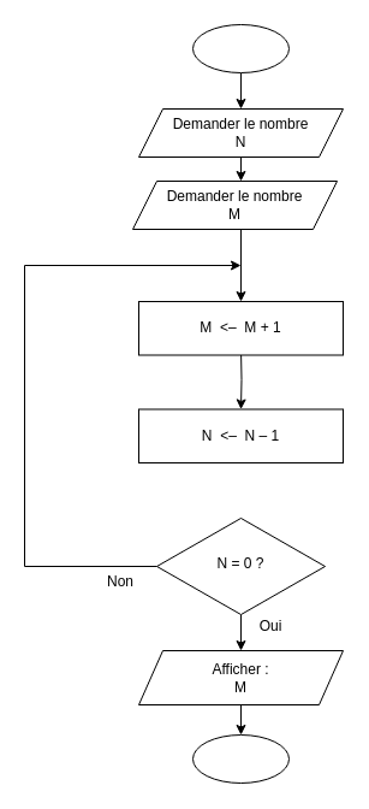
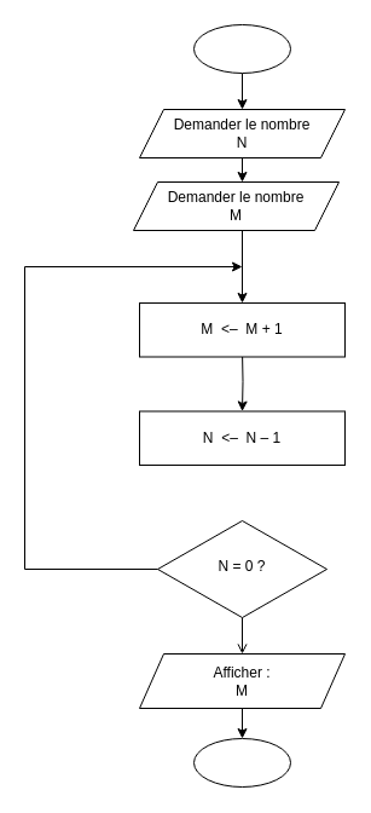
  <mxCell id="0" />
  <mxCell id="1" parent="0" />
  <mxCell id="2" value="" style="edgeStyle=orthogonalEdgeStyle;rounded=0;orthogonalLoop=1;jettySize=auto;html=1;exitX=0.5;exitY=1;exitDx=0;exitDy=0;" parent="1" source="16" target="11" edge="1"><mxGeometry relative="1" as="geometry" /></mxCell>
  <mxCell id="3" style="edgeStyle=orthogonalEdgeStyle;rounded=0;orthogonalLoop=1;jettySize=auto;html=1;startArrow=none;exitX=0;exitY=0.5;exitDx=0;exitDy=0;" parent="1" source="5" edge="1"><mxGeometry relative="1" as="geometry"><mxPoint x="200" y="220" as="targetPoint" /><Array as="points"><mxPoint x="20" y="470" /><mxPoint x="20" y="220" /></Array></mxGeometry></mxCell>
- <mxCell id="4" style="edgeStyle=orthogonalEdgeStyle;rounded=0;orthogonalLoop=1;jettySize=auto;html=1;" parent="1" source="5" target="16" edge="1"><mxGeometry relative="1" as="geometry" /></mxCell>
+ <mxCell id="4" style="edgeStyle=orthogonalEdgeStyle;rounded=0;orthogonalLoop=1;jettySize=auto;html=1;endArrow=open;" parent="1" source="5" target="16" edge="1"><mxGeometry relative="1" as="geometry" /></mxCell>
  <mxCell id="5" value="N = 0 ?" style="rhombus;whiteSpace=wrap;html=1;shadow=0;fontFamily=Helvetica;fontSize=12;align=center;strokeWidth=1;spacing=6;spacingTop=-4;" parent="1" vertex="1"><mxGeometry x="130" y="430" width="140" height="80" as="geometry" /></mxCell>
  <mxCell id="6" value="" style="edgeStyle=orthogonalEdgeStyle;rounded=0;orthogonalLoop=1;jettySize=auto;html=1;" parent="1" source="7" target="10" edge="1"><mxGeometry relative="1" as="geometry" /></mxCell>
  <mxCell id="7" value="" style="ellipse;whiteSpace=wrap;html=1;" parent="1" vertex="1"><mxGeometry x="160" y="20" width="80" height="40" as="geometry" /></mxCell>
  <mxCell id="8" value="" style="edgeStyle=orthogonalEdgeStyle;rounded=0;orthogonalLoop=1;jettySize=auto;html=1;exitX=0.5;exitY=1;exitDx=0;exitDy=0;entryX=0.5;entryY=0;entryDx=0;entryDy=0;" parent="1" source="18" target="17" edge="1"><mxGeometry relative="1" as="geometry"><mxPoint x="200" y="240" as="targetPoint" /><mxPoint x="200" y="194.5" as="sourcePoint" /><Array as="points"><mxPoint x="200" y="190" /></Array></mxGeometry></mxCell>
  <mxCell id="9" value="" style="edgeStyle=orthogonalEdgeStyle;rounded=0;orthogonalLoop=1;jettySize=auto;html=1;" parent="1" source="10" edge="1"><mxGeometry relative="1" as="geometry"><mxPoint x="200" y="150" as="targetPoint" /></mxGeometry></mxCell>
  <mxCell id="10" value="Demander le nombre &lt;br&gt;N" style="shape=parallelogram;perimeter=parallelogramPerimeter;whiteSpace=wrap;html=1;fixedSize=1;" parent="1" vertex="1"><mxGeometry x="115" y="90" width="170" height="40" as="geometry" /></mxCell>
  <mxCell id="11" value="" style="ellipse;whiteSpace=wrap;html=1;" parent="1" vertex="1"><mxGeometry x="160" y="610" width="80" height="40" as="geometry" /></mxCell>
  <mxCell id="12" style="edgeStyle=orthogonalEdgeStyle;rounded=0;orthogonalLoop=1;jettySize=auto;html=1;entryX=0.5;entryY=0;entryDx=0;entryDy=0;" parent="1" target="13" edge="1"><mxGeometry relative="1" as="geometry"><mxPoint x="200" y="289" as="sourcePoint" /></mxGeometry></mxCell>
  <mxCell id="13" value="N&amp;nbsp; &amp;lt;–&amp;nbsp; N – 1" style="rounded=0;whiteSpace=wrap;html=1;" parent="1" vertex="1"><mxGeometry x="115" y="339.5" width="170" height="44.5" as="geometry" /></mxCell>
- <mxCell id="14" value="Oui" style="text;html=1;strokeColor=none;fillColor=none;align=center;verticalAlign=middle;whiteSpace=wrap;rounded=0;" parent="1" vertex="1"><mxGeometry x="200" y="510" width="50" height="20" as="geometry" /></mxCell>
- <mxCell id="15" value="Non" style="text;html=1;strokeColor=none;fillColor=none;align=center;verticalAlign=middle;whiteSpace=wrap;rounded=0;" parent="1" vertex="1"><mxGeometry x="80" y="470" width="40" height="25" as="geometry" /></mxCell>
  <mxCell id="16" value="Afficher : &lt;br&gt;M" style="shape=parallelogram;perimeter=parallelogramPerimeter;whiteSpace=wrap;html=1;fixedSize=1;" parent="1" vertex="1"><mxGeometry x="115" y="540" width="170" height="45" as="geometry" /></mxCell>
  <mxCell id="17" value="M&amp;nbsp; &amp;lt;–&amp;nbsp; M + 1" style="rounded=0;whiteSpace=wrap;html=1;" parent="1" vertex="1"><mxGeometry x="115" y="250" width="170" height="44.5" as="geometry" /></mxCell>
  <mxCell id="18" value="Demander le nombre &lt;br&gt;M" style="shape=parallelogram;perimeter=parallelogramPerimeter;whiteSpace=wrap;html=1;fixedSize=1;" parent="1" vertex="1"><mxGeometry x="110" y="150" width="170" height="40" as="geometry" /></mxCell>
